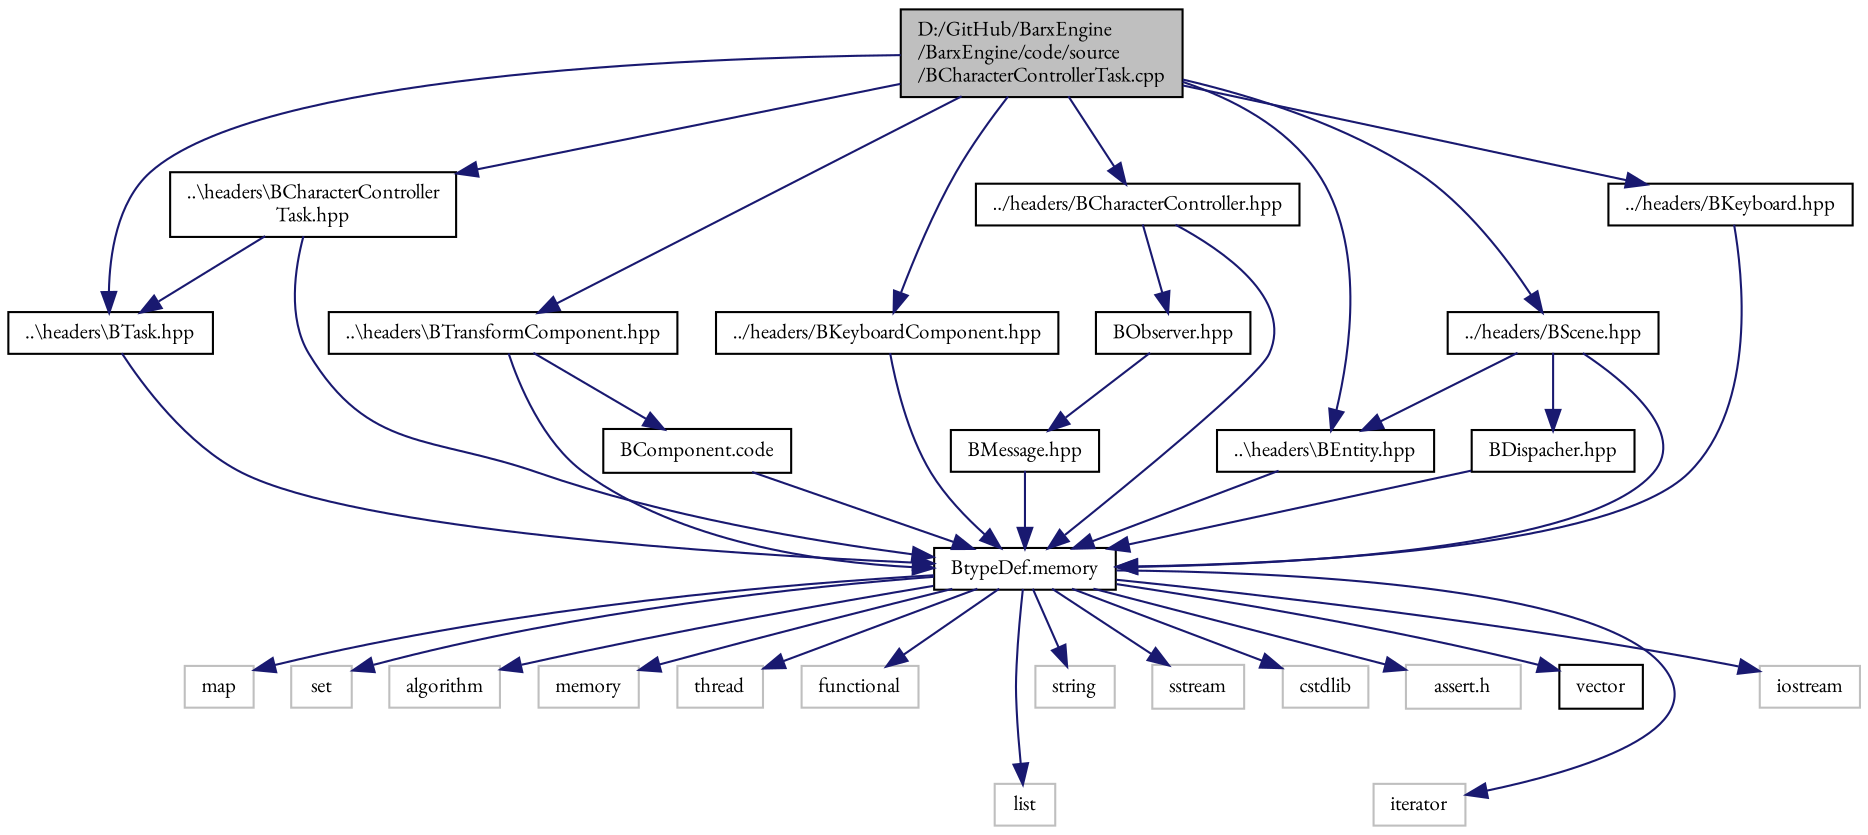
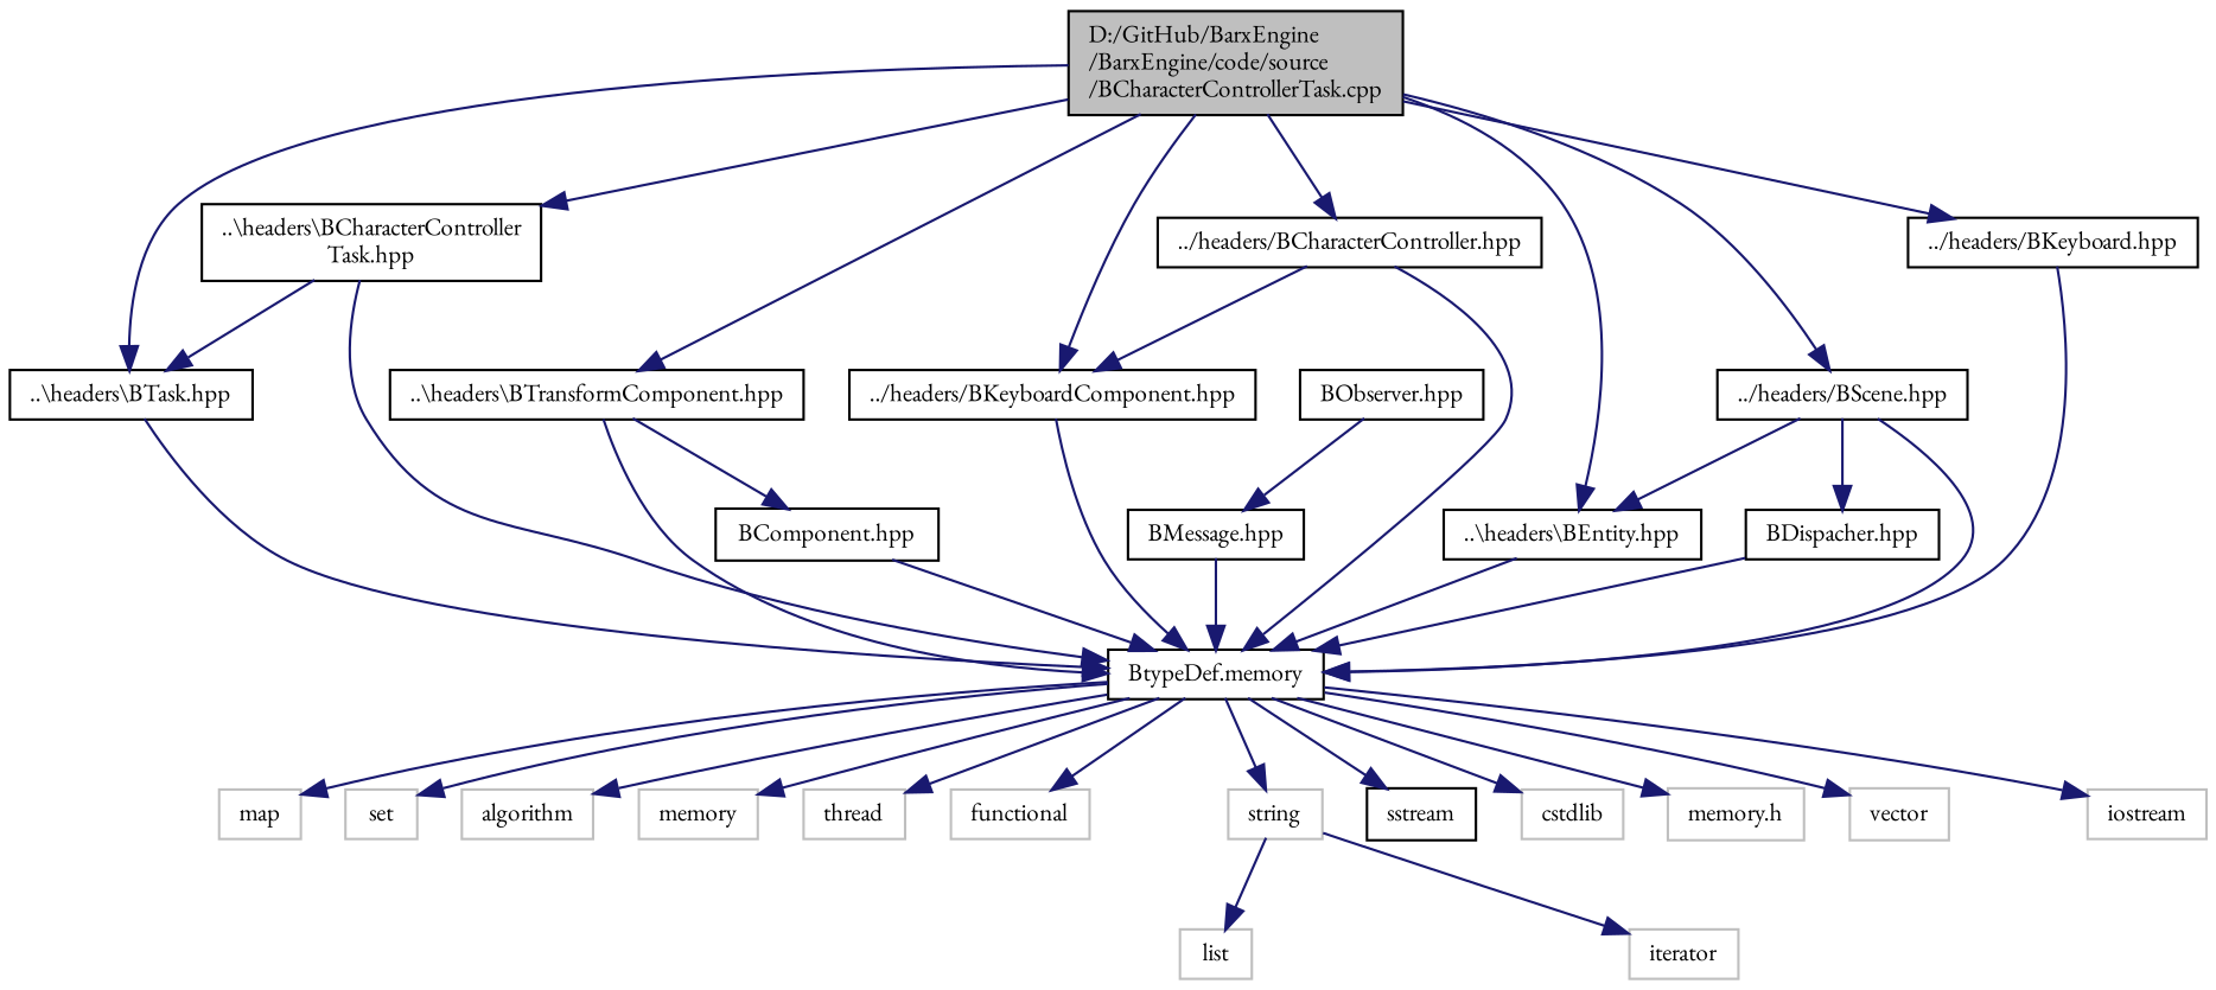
  digraph {
    fontname="EB Garamond"
    node [color=black fillcolor=white fontname="EB Garamond" fontsize=10 shape=record style=filled]
    edge [color=midnightblue fontname="EB Garamond" fontsize=10 labelfontname=Helvetica labelfontsize=10 style=solid]
    n1 [fillcolor=grey75 fontcolor=black height=0.2 label="D:/GitHub/BarxEngine\l/BarxEngine/code/source\l/BCharacterControllerTask.cpp" width=0.4]
    n2 [height=0.2 label="..\\headers\\BTask.hpp" width=0.4]
    n3 [height=0.2 label="..\\headers\\BCharacterController\lTask.hpp" width=0.4]
    n4 [height=0.2 label="..\\headers\\BEntity.hpp" width=0.4]
    n5 [height=0.2 label="..\\headers\\BTransformComponent.hpp" width=0.4]
    n6 [height=0.2 label="../headers/BCharacterController.hpp" width=0.4]
    n7 [height=0.2 label="../headers/BKeyboardComponent.hpp" width=0.4]
    n8 [height=0.2 label="../headers/BScene.hpp" width=0.4]
    n9 [height=0.2 label="../headers/BKeyboard.hpp" width=0.4]
    n10 [height=0.2 label="BtypeDef.memory" width=0.4]
-   n11 [height=0.2 label="BComponent.code" width=0.4]
+   n11 [height=0.2 label="BComponent.hpp" width=0.4]
    n12 [height=0.2 label="BObserver.hpp" width=0.4]
    n13 [height=0.2 label="BDispacher.hpp" width=0.4]
    n14 [color=grey75 height=0.2 label=map width=0.4]
    n15 [color=grey75 height=0.2 label=set width=0.4]
    n16 [color=grey75 height=0.2 label=algorithm width=0.4]
    n17 [color=grey75 height=0.2 label=memory width=0.4]
    n18 [color=grey75 height=0.2 label=thread width=0.4]
    n19 [color=grey75 height=0.2 label=functional width=0.4]
    n20 [color=grey75 height=0.2 label=list width=0.4]
    n21 [color=grey75 height=0.2 label=string width=0.4]
-   n22 [color=grey75 height=0.2 label=sstream width=0.4]
+   n22 [height=0.2 label=sstream width=0.4]
    n23 [color=grey75 height=0.2 label=cstdlib width=0.4]
-   n24 [color=grey75 height=0.2 label="assert.h" width=0.4]
-   n25 [height=0.2 label=vector width=0.4]
+   n24 [color=grey75 height=0.2 label="memory.h" width=0.4]
+   n25 [color=grey75 height=0.2 label=vector width=0.4]
    n26 [color=grey75 height=0.2 label=iterator width=0.4]
    n27 [color=grey75 height=0.2 label=iostream width=0.4]
    n28 [height=0.2 label="BMessage.hpp" width=0.4]
    n1 -> n2
    n1 -> n3
    n1 -> n4
    n1 -> n5
    n1 -> n6
    n1 -> n7
    n1 -> n8
    n1 -> n9
    n2 -> n10
    n3 -> n2
    n3 -> n10
    n4 -> n10
    n5 -> n10
    n5 -> n11
    n6 -> n10
-   n6 -> n12
+   n6 -> n7
    n7 -> n10
    n8 -> n4
    n8 -> n10
    n8 -> n13
    n9 -> n10
    n10 -> n14
    n10 -> n15
    n10 -> n16
    n10 -> n17
    n10 -> n18
    n10 -> n19
-   n10 -> n20
+   n21 -> n20
    n10 -> n21
    n10 -> n22
    n10 -> n23
    n10 -> n24
    n10 -> n25
-   n10 -> n26
+   n21 -> n26
    n10 -> n27
    n11 -> n10
    n12 -> n28
    n13 -> n10
    n28 -> n10
  }
